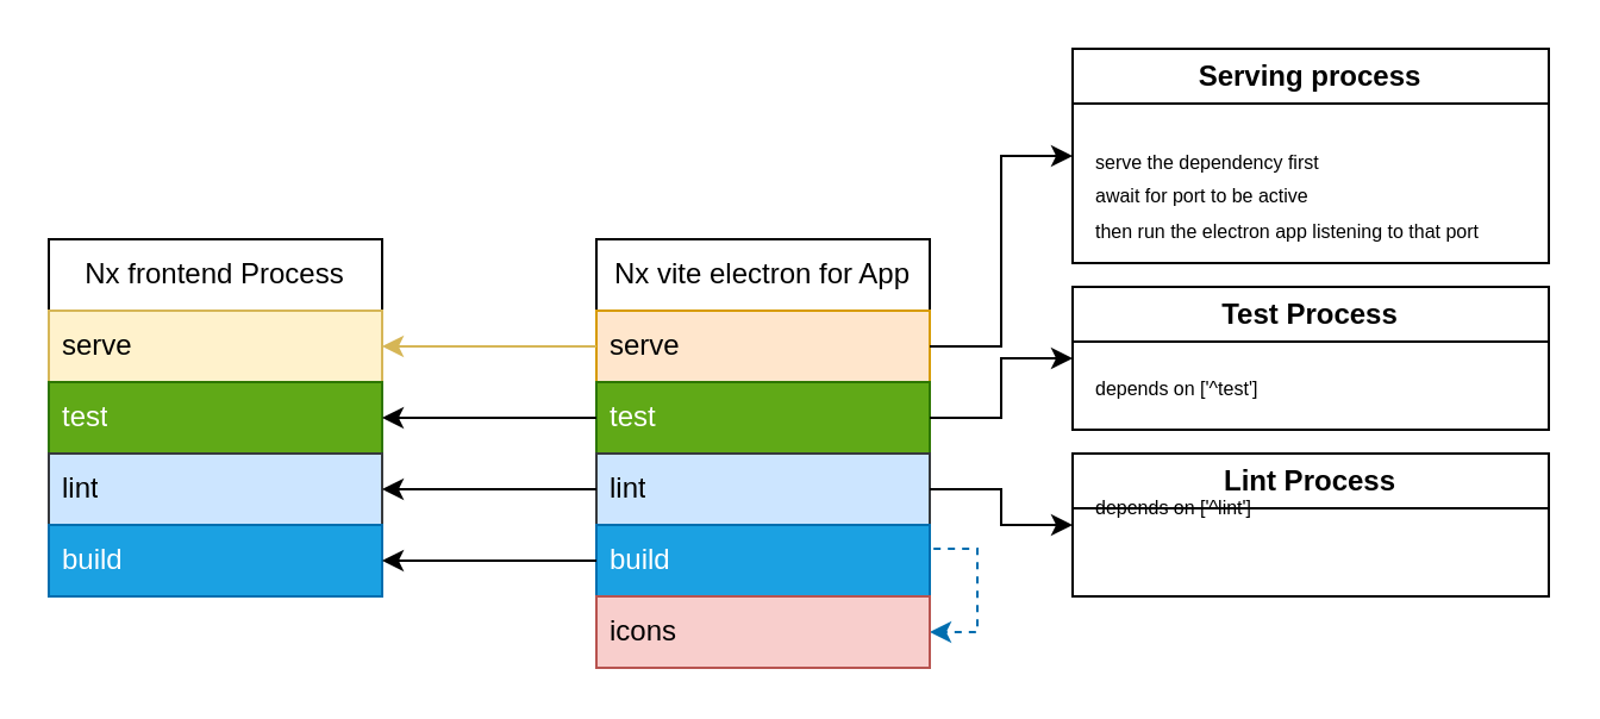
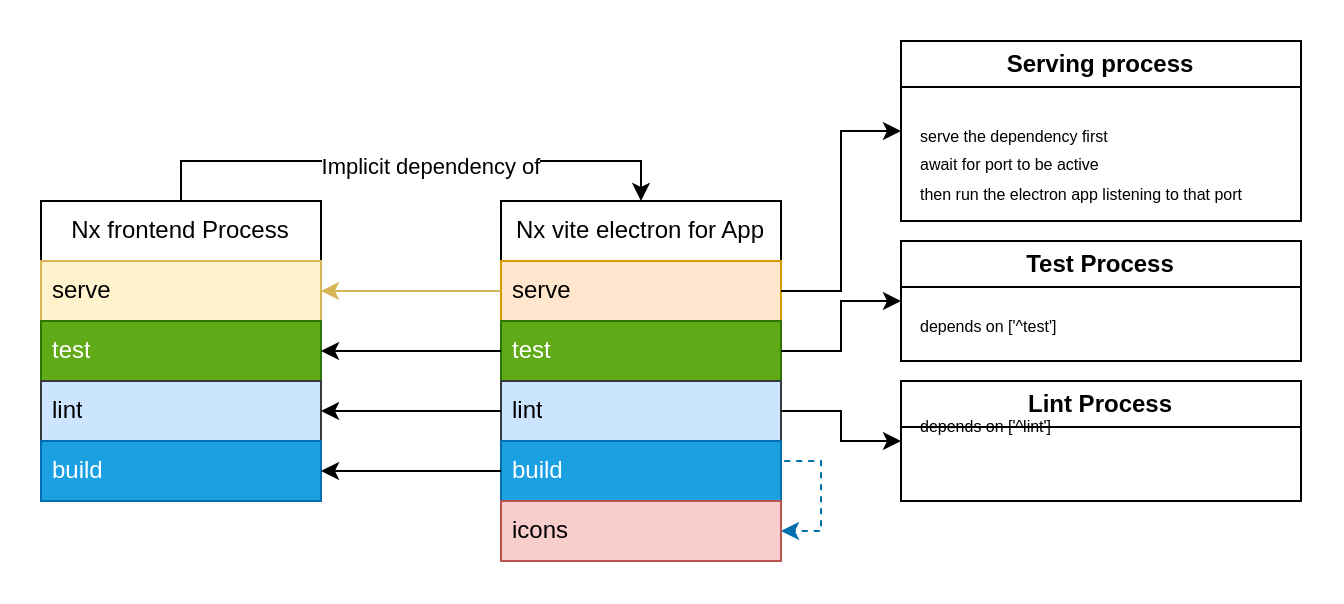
  <mxCell id="0" />
  <mxCell id="1" parent="0" />
+ <mxCell id="2" style="edgeStyle=orthogonalEdgeStyle;rounded=0;orthogonalLoop=1;jettySize=auto;html=1;entryX=0.5;entryY=0;entryDx=0;entryDy=0;exitX=0.5;exitY=0;exitDx=0;exitDy=0;" edge="1" parent="1" source="4" target="9"><mxGeometry relative="1" as="geometry" /></mxCell>
+ <mxCell id="3" value="Implicit dependency of" style="edgeLabel;html=1;align=center;verticalAlign=middle;resizable=0;points=[];" vertex="1" connectable="0" parent="2"><mxGeometry x="-0.167" y="-1" relative="1" as="geometry"><mxPoint x="32" y="1" as="offset" /></mxGeometry></mxCell>
  <mxCell id="4" value="Nx frontend Process" style="swimlane;fontStyle=0;childLayout=stackLayout;horizontal=1;startSize=30;horizontalStack=0;resizeParent=1;resizeParentMax=0;resizeLast=0;collapsible=1;marginBottom=0;whiteSpace=wrap;html=1;" parent="1" vertex="1"><mxGeometry x="20" y="100" width="140" height="150" as="geometry" /></mxCell>
  <mxCell id="5" value="serve" style="text;strokeColor=#d6b656;fillColor=#fff2cc;align=left;verticalAlign=middle;spacingLeft=4;spacingRight=4;overflow=hidden;points=[[0,0.5],[1,0.5]];portConstraint=eastwest;rotatable=0;whiteSpace=wrap;html=1;" parent="4" vertex="1"><mxGeometry y="30" width="140" height="30" as="geometry" /></mxCell>
  <mxCell id="6" value="test" style="text;strokeColor=#2D7600;fillColor=#60a917;align=left;verticalAlign=middle;spacingLeft=4;spacingRight=4;overflow=hidden;points=[[0,0.5],[1,0.5]];portConstraint=eastwest;rotatable=0;whiteSpace=wrap;html=1;fontColor=#ffffff;" parent="4" vertex="1"><mxGeometry y="60" width="140" height="30" as="geometry" /></mxCell>
  <mxCell id="7" value="lint" style="text;strokeColor=#36393d;fillColor=#cce5ff;align=left;verticalAlign=middle;spacingLeft=4;spacingRight=4;overflow=hidden;points=[[0,0.5],[1,0.5]];portConstraint=eastwest;rotatable=0;whiteSpace=wrap;html=1;" parent="4" vertex="1"><mxGeometry y="90" width="140" height="30" as="geometry" /></mxCell>
  <mxCell id="8" value="build" style="text;strokeColor=#006EAF;fillColor=#1ba1e2;align=left;verticalAlign=middle;spacingLeft=4;spacingRight=4;overflow=hidden;points=[[0,0.5],[1,0.5]];portConstraint=eastwest;rotatable=0;whiteSpace=wrap;html=1;fontColor=#ffffff;" parent="4" vertex="1"><mxGeometry y="120" width="140" height="30" as="geometry" /></mxCell>
  <mxCell id="9" value="Nx vite electron for App" style="swimlane;fontStyle=0;childLayout=stackLayout;horizontal=1;startSize=30;horizontalStack=0;resizeParent=1;resizeParentMax=0;resizeLast=0;collapsible=1;marginBottom=0;whiteSpace=wrap;html=1;" parent="1" vertex="1"><mxGeometry x="250" y="100" width="140" height="180" as="geometry" /></mxCell>
  <mxCell id="10" style="edgeStyle=orthogonalEdgeStyle;rounded=0;orthogonalLoop=1;jettySize=auto;html=1;entryX=1;entryY=0.5;entryDx=0;entryDy=0;fillColor=#1ba1e2;strokeColor=#006EAF;flowAnimation=1;dashed=1;" parent="9" source="14" target="15" edge="1"><mxGeometry relative="1" as="geometry"><Array as="points"><mxPoint x="160" y="130" /><mxPoint x="160" y="165" /></Array></mxGeometry></mxCell>
  <mxCell id="11" value="serve" style="text;strokeColor=#d79b00;fillColor=#ffe6cc;align=left;verticalAlign=middle;spacingLeft=4;spacingRight=4;overflow=hidden;points=[[0,0.5],[1,0.5]];portConstraint=eastwest;rotatable=0;whiteSpace=wrap;html=1;" parent="9" vertex="1"><mxGeometry y="30" width="140" height="30" as="geometry" /></mxCell>
  <mxCell id="12" value="test&amp;nbsp;" style="text;strokeColor=#2D7600;fillColor=#60a917;align=left;verticalAlign=middle;spacingLeft=4;spacingRight=4;overflow=hidden;points=[[0,0.5],[1,0.5]];portConstraint=eastwest;rotatable=0;whiteSpace=wrap;html=1;fontColor=#ffffff;" parent="9" vertex="1"><mxGeometry y="60" width="140" height="30" as="geometry" /></mxCell>
  <mxCell id="13" value="lint" style="text;strokeColor=#36393d;fillColor=#cce5ff;align=left;verticalAlign=middle;spacingLeft=4;spacingRight=4;overflow=hidden;points=[[0,0.5],[1,0.5]];portConstraint=eastwest;rotatable=0;whiteSpace=wrap;html=1;" parent="9" vertex="1"><mxGeometry y="90" width="140" height="30" as="geometry" /></mxCell>
  <mxCell id="14" value="build" style="text;strokeColor=#006EAF;fillColor=#1ba1e2;align=left;verticalAlign=middle;spacingLeft=4;spacingRight=4;overflow=hidden;points=[[0,0.5],[1,0.5]];portConstraint=eastwest;rotatable=0;whiteSpace=wrap;html=1;fontColor=#ffffff;" parent="9" vertex="1"><mxGeometry y="120" width="140" height="30" as="geometry" /></mxCell>
  <mxCell id="15" value="icons" style="text;strokeColor=#b85450;fillColor=#f8cecc;align=left;verticalAlign=middle;spacingLeft=4;spacingRight=4;overflow=hidden;points=[[0,0.5],[1,0.5]];portConstraint=eastwest;rotatable=0;whiteSpace=wrap;html=1;" parent="9" vertex="1"><mxGeometry y="150" width="140" height="30" as="geometry" /></mxCell>
  <mxCell id="16" style="edgeStyle=orthogonalEdgeStyle;rounded=0;orthogonalLoop=1;jettySize=auto;html=1;fillColor=#fff2cc;strokeColor=#d6b656;" parent="1" source="11" target="5" edge="1"><mxGeometry relative="1" as="geometry" /></mxCell>
  <mxCell id="17" style="edgeStyle=orthogonalEdgeStyle;rounded=0;orthogonalLoop=1;jettySize=auto;html=1;" parent="1" source="12" target="6" edge="1"><mxGeometry relative="1" as="geometry" /></mxCell>
  <mxCell id="18" style="edgeStyle=orthogonalEdgeStyle;rounded=0;orthogonalLoop=1;jettySize=auto;html=1;entryX=1;entryY=0.5;entryDx=0;entryDy=0;" parent="1" source="13" target="7" edge="1"><mxGeometry relative="1" as="geometry" /></mxCell>
  <mxCell id="19" style="edgeStyle=orthogonalEdgeStyle;rounded=0;orthogonalLoop=1;jettySize=auto;html=1;entryX=1;entryY=0.5;entryDx=0;entryDy=0;" parent="1" source="14" target="8" edge="1"><mxGeometry relative="1" as="geometry" /></mxCell>
  <mxCell id="20" value="Serving process" style="swimlane;whiteSpace=wrap;html=1;" vertex="1" parent="1"><mxGeometry x="450" y="20" width="200" height="90" as="geometry" /></mxCell>
  <mxCell id="21" value="&lt;font style=&quot;font-size: 8px;&quot;&gt;&lt;span style=&quot;background-color: initial;&quot;&gt;serve the dependency first&lt;/span&gt;&lt;br&gt;&lt;span style=&quot;background-color: initial;&quot;&gt;await for port to be active&lt;/span&gt;&lt;br&gt;&lt;span style=&quot;background-color: initial;&quot;&gt;then run the electron app listening to that port&lt;/span&gt;&lt;/font&gt;" style="text;html=1;align=left;verticalAlign=top;whiteSpace=wrap;rounded=0;spacing=0;" vertex="1" parent="20"><mxGeometry x="10" y="35" width="180" height="55" as="geometry" /></mxCell>
  <mxCell id="22" style="edgeStyle=orthogonalEdgeStyle;rounded=0;orthogonalLoop=1;jettySize=auto;html=1;entryX=0;entryY=0.5;entryDx=0;entryDy=0;" edge="1" parent="1" source="11" target="20"><mxGeometry relative="1" as="geometry" /></mxCell>
  <mxCell id="23" value="Test Process" style="swimlane;whiteSpace=wrap;html=1;" vertex="1" parent="1"><mxGeometry x="450" y="120" width="200" height="60" as="geometry" /></mxCell>
  <mxCell id="24" value="&lt;span style=&quot;font-size: 8px;&quot;&gt;depends on ['^test']&lt;/span&gt;" style="text;html=1;align=left;verticalAlign=top;whiteSpace=wrap;rounded=0;spacing=0;" vertex="1" parent="23"><mxGeometry x="10" y="30" width="180" height="25" as="geometry" /></mxCell>
  <mxCell id="25" style="edgeStyle=orthogonalEdgeStyle;rounded=0;orthogonalLoop=1;jettySize=auto;html=1;entryX=0;entryY=0.5;entryDx=0;entryDy=0;" edge="1" parent="1" source="12" target="23"><mxGeometry relative="1" as="geometry" /></mxCell>
  <mxCell id="26" value="Lint Process" style="swimlane;whiteSpace=wrap;html=1;" vertex="1" parent="1"><mxGeometry x="450" y="190" width="200" height="60" as="geometry" /></mxCell>
  <mxCell id="27" value="&lt;span style=&quot;font-size: 8px;&quot;&gt;depends on ['^lint']&lt;/span&gt;" style="text;html=1;align=left;verticalAlign=top;whiteSpace=wrap;rounded=0;spacing=0;" vertex="1" parent="26"><mxGeometry x="10" y="10" width="180" height="25" as="geometry" /></mxCell>
  <mxCell id="28" style="edgeStyle=orthogonalEdgeStyle;rounded=0;orthogonalLoop=1;jettySize=auto;html=1;entryX=0;entryY=0.5;entryDx=0;entryDy=0;" edge="1" parent="1" source="13" target="26"><mxGeometry relative="1" as="geometry" /></mxCell>
